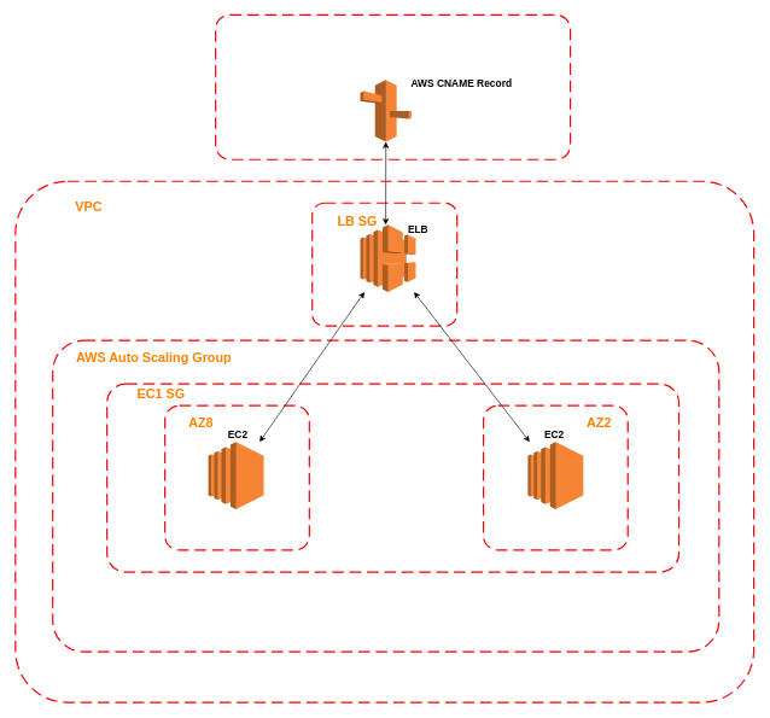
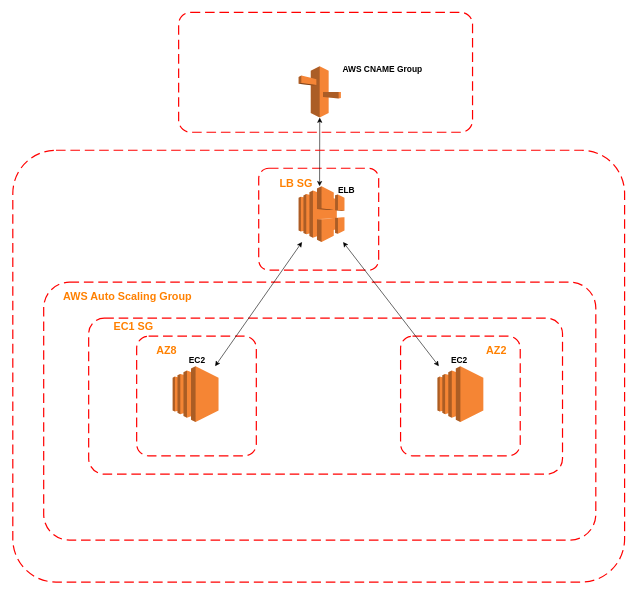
  <mxCell id="0" />
  <mxCell id="1" parent="0" />
  <mxCell id="2" value="" style="rounded=1;arcSize=10;dashed=1;strokeColor=#ff0000;fillColor=none;gradientColor=none;dashPattern=8 4;strokeWidth=2;" parent="1" vertex="1"><mxGeometry x="72" y="470" width="920.5" height="430" as="geometry" /></mxCell>
  <mxCell id="3" value="" style="rounded=1;arcSize=10;dashed=1;strokeColor=#ff0000;fillColor=none;gradientColor=none;dashPattern=8 4;strokeWidth=2;" parent="1" vertex="1"><mxGeometry x="430.5" y="280" width="200" height="170" as="geometry" /></mxCell>
  <mxCell id="4" value="&lt;font color=&quot;#FF8000&quot;&gt;&lt;b&gt;&lt;font style=&quot;font-size: 18px&quot;&gt;LB SG&lt;br&gt;&lt;/font&gt;&lt;/b&gt;&lt;/font&gt;" style="text;html=1;strokeColor=none;fillColor=none;align=center;verticalAlign=middle;whiteSpace=wrap;rounded=0;" parent="1" vertex="1"><mxGeometry x="417.5" y="280" width="150" height="50" as="geometry" /></mxCell>
  <mxCell id="5" value="" style="rounded=1;arcSize=10;dashed=1;strokeColor=#ff0000;fillColor=none;gradientColor=none;dashPattern=8 4;strokeWidth=2;" parent="1" vertex="1"><mxGeometry x="667" y="560" width="199.5" height="199.5" as="geometry" /></mxCell>
  <mxCell id="6" value="" style="rounded=1;arcSize=10;dashed=1;strokeColor=#ff0000;fillColor=none;gradientColor=none;dashPattern=8 4;strokeWidth=2;" parent="1" vertex="1"><mxGeometry x="227" y="560" width="199.5" height="199.5" as="geometry" /></mxCell>
  <mxCell id="7" value="" style="rounded=1;arcSize=10;dashed=1;strokeColor=#ff0000;fillColor=none;gradientColor=none;dashPattern=8 4;strokeWidth=2;" parent="1" vertex="1"><mxGeometry x="147" y="530" width="790" height="260" as="geometry" /></mxCell>
  <mxCell id="8" value="" style="outlineConnect=0;dashed=0;verticalLabelPosition=bottom;verticalAlign=top;align=center;html=1;shape=mxgraph.aws3.route_53;fillColor=#F58536;gradientColor=none;" parent="1" vertex="1"><mxGeometry x="497" y="110" width="70.5" height="85.5" as="geometry" /></mxCell>
  <mxCell id="9" value="" style="outlineConnect=0;dashed=0;verticalLabelPosition=bottom;verticalAlign=top;align=center;html=1;shape=mxgraph.aws3.ec2;fillColor=#F58534;gradientColor=none;" parent="1" vertex="1"><mxGeometry x="287" y="610" width="76.5" height="93" as="geometry" /></mxCell>
  <mxCell id="10" value="" style="outlineConnect=0;dashed=0;verticalLabelPosition=bottom;verticalAlign=top;align=center;html=1;shape=mxgraph.aws3.ec2;fillColor=#F58534;gradientColor=none;" parent="1" vertex="1"><mxGeometry x="728.5" y="610" width="76.5" height="93" as="geometry" /></mxCell>
  <mxCell id="11" value="" style="endArrow=classic;startArrow=classic;html=1;rounded=0;entryX=0.5;entryY=1;entryDx=0;entryDy=0;entryPerimeter=0;" parent="1" target="8" edge="1"><mxGeometry width="50" height="50" relative="1" as="geometry"><mxPoint x="532" y="310" as="sourcePoint" /><mxPoint x="532" y="310" as="targetPoint" /></mxGeometry></mxCell>
  <mxCell id="12" value="" style="endArrow=classic;startArrow=classic;html=1;rounded=0;" parent="1" source="9" target="17" edge="1"><mxGeometry width="50" height="50" relative="1" as="geometry"><mxPoint x="447" y="480" as="sourcePoint" /><mxPoint x="497" y="430" as="targetPoint" /></mxGeometry></mxCell>
  <mxCell id="13" value="" style="endArrow=classic;startArrow=classic;html=1;rounded=0;" parent="1" source="17" target="10" edge="1"><mxGeometry width="50" height="50" relative="1" as="geometry"><mxPoint x="567.5" y="430" as="sourcePoint" /><mxPoint x="637.5" y="480" as="targetPoint" /></mxGeometry></mxCell>
  <mxCell id="14" value="&lt;font color=&quot;#FF8000&quot;&gt;&lt;b&gt;&lt;font style=&quot;font-size: 18px&quot;&gt;EC1 SG&lt;br&gt;&lt;/font&gt;&lt;/b&gt;&lt;/font&gt;" style="text;html=1;strokeColor=none;fillColor=none;align=center;verticalAlign=middle;whiteSpace=wrap;rounded=0;" parent="1" vertex="1"><mxGeometry x="147" y="520" width="150" height="50" as="geometry" /></mxCell>
  <mxCell id="15" value="&lt;font color=&quot;#FF8000&quot;&gt;&lt;b&gt;AZ8&lt;/b&gt;&lt;/font&gt;" style="text;html=1;strokeColor=none;fillColor=none;align=center;verticalAlign=middle;whiteSpace=wrap;rounded=0;fontSize=18;fontColor=#FFB570;" parent="1" vertex="1"><mxGeometry x="227" y="570" width="100" height="30" as="geometry" /></mxCell>
  <mxCell id="16" value="&lt;font color=&quot;#FF8000&quot;&gt;&lt;b&gt;AZ2&lt;/b&gt;&lt;/font&gt;" style="text;html=1;strokeColor=none;fillColor=none;align=center;verticalAlign=middle;whiteSpace=wrap;rounded=0;fontSize=18;fontColor=#FFB570;" parent="1" vertex="1"><mxGeometry x="777" y="570" width="100" height="30" as="geometry" /></mxCell>
  <mxCell id="17" value="" style="outlineConnect=0;dashed=0;verticalLabelPosition=bottom;verticalAlign=top;align=center;html=1;shape=mxgraph.aws3.elastic_load_balancing;fillColor=#F58536;gradientColor=none;fontSize=18;fontColor=#FF8000;" parent="1" vertex="1"><mxGeometry x="497" y="310" width="76.5" height="93" as="geometry" /></mxCell>
- <mxCell id="18" value="&lt;font color=&quot;#FF8000&quot;&gt;&lt;b&gt;&lt;font style=&quot;font-size: 18px&quot;&gt;VPC&lt;br&gt;&lt;/font&gt;&lt;/b&gt;&lt;/font&gt;" style="text;html=1;strokeColor=none;fillColor=none;align=center;verticalAlign=middle;whiteSpace=wrap;rounded=0;" parent="1" vertex="1"><mxGeometry x="47" y="260" width="150" height="50" as="geometry" /></mxCell>
  <mxCell id="19" value="" style="rounded=1;arcSize=10;dashed=1;strokeColor=#ff0000;fillColor=none;gradientColor=none;dashPattern=8 4;strokeWidth=2;" parent="1" vertex="1"><mxGeometry x="297" y="20" width="490" height="200" as="geometry" /></mxCell>
- <mxCell id="20" value="&lt;b&gt;&lt;font style=&quot;font-size: 14px&quot; color=&quot;#000000&quot;&gt;AWS CNAME Record&lt;br&gt;&lt;/font&gt;&lt;/b&gt;" style="text;html=1;strokeColor=none;fillColor=none;align=center;verticalAlign=middle;whiteSpace=wrap;rounded=0;fontSize=18;fontColor=#FF8000;" parent="1" vertex="1"><mxGeometry x="532" y="100" width="209.5" height="27.75" as="geometry" /></mxCell>
+ <mxCell id="20" value="&lt;b&gt;&lt;font style=&quot;font-size: 14px&quot; color=&quot;#000000&quot;&gt;AWS CNAME Group&lt;br&gt;&lt;/font&gt;&lt;/b&gt;" style="text;html=1;strokeColor=none;fillColor=none;align=center;verticalAlign=middle;whiteSpace=wrap;rounded=0;fontSize=18;fontColor=#FF8000;" parent="1" vertex="1"><mxGeometry x="532" y="100" width="209.5" height="27.75" as="geometry" /></mxCell>
  <mxCell id="21" value="&lt;b&gt;&lt;font style=&quot;font-size: 14px&quot; color=&quot;#000000&quot;&gt;ELB&lt;/font&gt;&lt;/b&gt;" style="text;html=1;strokeColor=none;fillColor=none;align=center;verticalAlign=middle;whiteSpace=wrap;rounded=0;fontSize=18;fontColor=#FF8000;" parent="1" vertex="1"><mxGeometry x="537" y="295.56" width="80" height="38.88" as="geometry" /></mxCell>
  <mxCell id="22" value="&lt;b&gt;&lt;font style=&quot;font-size: 14px&quot; color=&quot;#000000&quot;&gt;EC2&lt;/font&gt;&lt;/b&gt;" style="text;html=1;strokeColor=none;fillColor=none;align=center;verticalAlign=middle;whiteSpace=wrap;rounded=0;fontSize=18;fontColor=#FF8000;" parent="1" vertex="1"><mxGeometry x="288" y="580" width="80" height="38.88" as="geometry" /></mxCell>
  <mxCell id="23" value="&lt;b&gt;&lt;font style=&quot;font-size: 14px&quot; color=&quot;#000000&quot;&gt;EC2&lt;/font&gt;&lt;/b&gt;" style="text;html=1;strokeColor=none;fillColor=none;align=center;verticalAlign=middle;whiteSpace=wrap;rounded=0;fontSize=18;fontColor=#FF8000;" parent="1" vertex="1"><mxGeometry x="725" y="580" width="80" height="38.88" as="geometry" /></mxCell>
  <mxCell id="24" value="&lt;font color=&quot;#FF8000&quot;&gt;&lt;b&gt;&lt;font style=&quot;font-size: 18px&quot;&gt;AWS Auto Scaling Group&lt;br&gt;&lt;/font&gt;&lt;/b&gt;&lt;/font&gt;" style="text;html=1;strokeColor=none;fillColor=none;align=center;verticalAlign=middle;whiteSpace=wrap;rounded=0;" vertex="1" parent="1"><mxGeometry x="67" y="470" width="290" height="50" as="geometry" /></mxCell>
  <mxCell id="25" value="" style="rounded=1;arcSize=10;dashed=1;strokeColor=#ff0000;fillColor=none;gradientColor=none;dashPattern=8 4;strokeWidth=2;" vertex="1" parent="1"><mxGeometry x="20.5" y="250" width="1020" height="720" as="geometry" /></mxCell>
